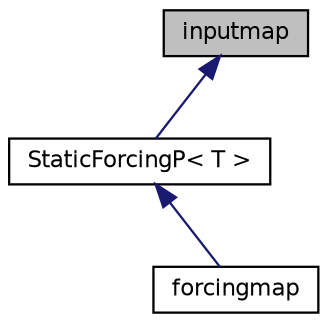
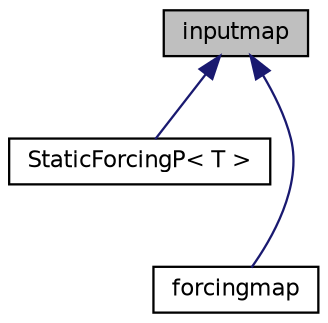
  digraph {
    node [color=black fontname=Helvetica fontsize=10 shape=record]
    edge [color=midnightblue dir=back fontname=Helvetica fontsize=10 labelfontname=Helvetica labelfontsize=10 style=solid]
    n1 [fillcolor=grey75 fontcolor=black height=0.2 label=inputmap style=filled width=0.4]
    n2 [height=0.2 label="StaticForcingP\< T \>" width=0.4]
    n3 [height=0.2 label=forcingmap width=0.4]
    n1 -> n2
-   n2 -> n3
+   n1 -> n3
  }
